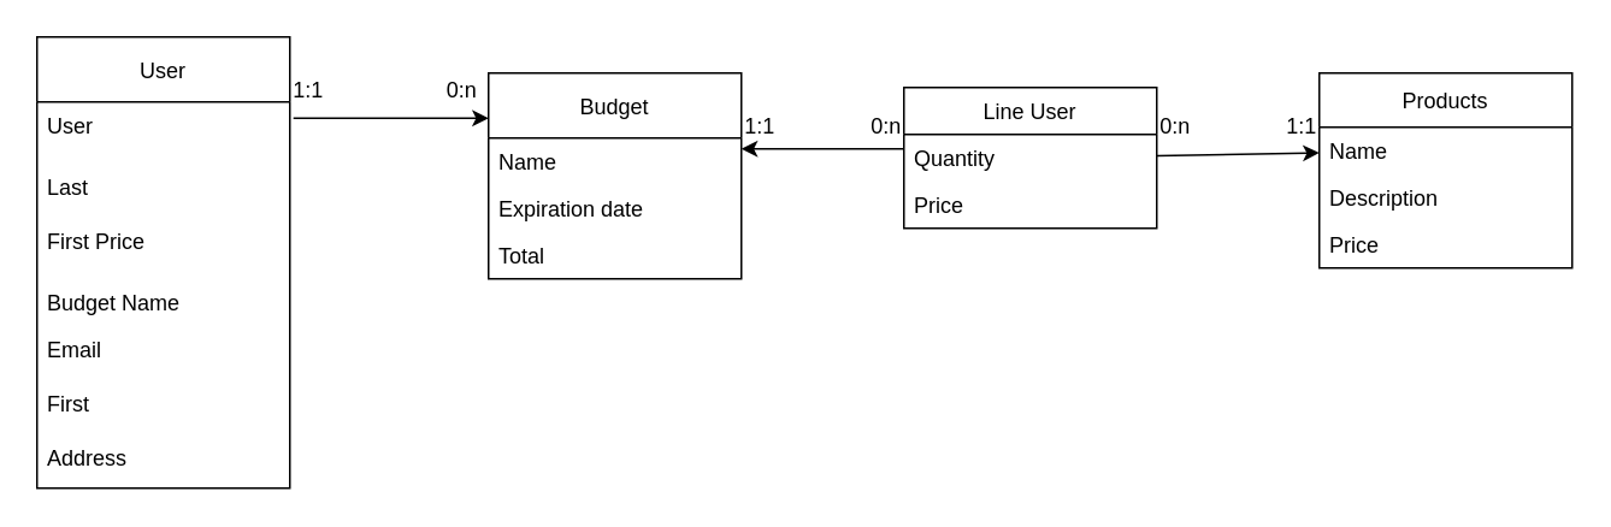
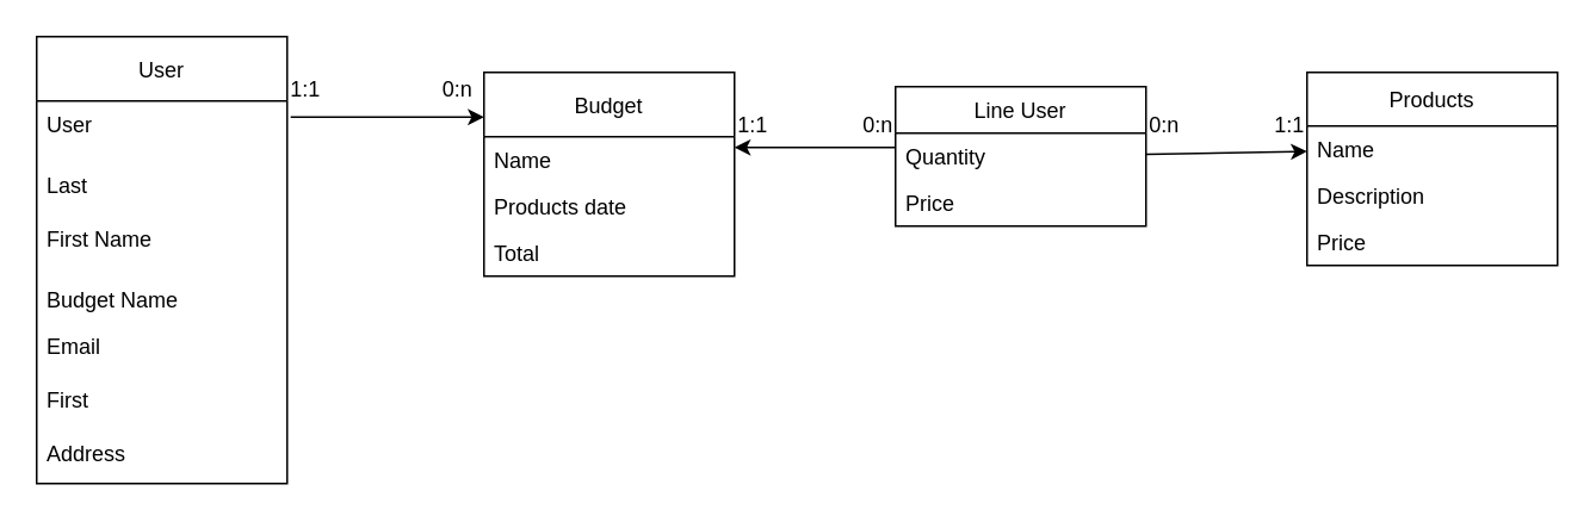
  <mxCell id="0" />
  <mxCell id="1" parent="0" />
  <mxCell id="2" value="" style="edgeStyle=none;rounded=0;orthogonalLoop=1;jettySize=auto;html=1;exitX=1.014;exitY=0.265;exitDx=0;exitDy=0;exitPerimeter=0;" parent="1" source="4" edge="1"><mxGeometry relative="1" as="geometry"><mxPoint x="270" y="65" as="targetPoint" /></mxGeometry></mxCell>
  <mxCell id="3" value="User" style="swimlane;fontStyle=0;childLayout=stackLayout;horizontal=1;startSize=36;fillColor=none;horizontalStack=0;resizeParent=1;resizeParentMax=0;resizeLast=0;collapsible=1;marginBottom=0;" parent="1" vertex="1"><mxGeometry x="20" y="20" width="140" height="250" as="geometry" /></mxCell>
  <mxCell id="4" value="User" style="text;strokeColor=none;fillColor=none;align=left;verticalAlign=top;spacingLeft=4;spacingRight=4;overflow=hidden;rotatable=0;points=[[0,0.5],[1,0.5]];portConstraint=eastwest;" parent="3" vertex="1"><mxGeometry y="36" width="140" height="34" as="geometry" /></mxCell>
  <mxCell id="5" value="Last" style="text;strokeColor=none;fillColor=none;align=left;verticalAlign=top;spacingLeft=4;spacingRight=4;overflow=hidden;rotatable=0;points=[[0,0.5],[1,0.5]];portConstraint=eastwest;" parent="3" vertex="1"><mxGeometry y="70" width="140" height="30" as="geometry" /></mxCell>
- <mxCell id="6" value="First Price" style="text;strokeColor=none;fillColor=none;align=left;verticalAlign=top;spacingLeft=4;spacingRight=4;overflow=hidden;rotatable=0;points=[[0,0.5],[1,0.5]];portConstraint=eastwest;" parent="3" vertex="1"><mxGeometry y="100" width="140" height="34" as="geometry" /></mxCell>
+ <mxCell id="6" value="First Name" style="text;strokeColor=none;fillColor=none;align=left;verticalAlign=top;spacingLeft=4;spacingRight=4;overflow=hidden;rotatable=0;points=[[0,0.5],[1,0.5]];portConstraint=eastwest;" parent="3" vertex="1"><mxGeometry y="100" width="140" height="34" as="geometry" /></mxCell>
  <mxCell id="7" value="Budget Name" style="text;strokeColor=none;fillColor=none;align=left;verticalAlign=top;spacingLeft=4;spacingRight=4;overflow=hidden;rotatable=0;points=[[0,0.5],[1,0.5]];portConstraint=eastwest;" parent="3" vertex="1"><mxGeometry y="134" width="140" height="26" as="geometry" /></mxCell>
  <mxCell id="8" value="Email" style="text;strokeColor=none;fillColor=none;align=left;verticalAlign=top;spacingLeft=4;spacingRight=4;overflow=hidden;rotatable=0;points=[[0,0.5],[1,0.5]];portConstraint=eastwest;" parent="3" vertex="1"><mxGeometry y="160" width="140" height="30" as="geometry" /></mxCell>
  <mxCell id="9" value="First" style="text;strokeColor=none;fillColor=none;align=left;verticalAlign=top;spacingLeft=4;spacingRight=4;overflow=hidden;rotatable=0;points=[[0,0.5],[1,0.5]];portConstraint=eastwest;" parent="3" vertex="1"><mxGeometry y="190" width="140" height="30" as="geometry" /></mxCell>
  <mxCell id="10" value="Address" style="text;strokeColor=none;fillColor=none;align=left;verticalAlign=top;spacingLeft=4;spacingRight=4;overflow=hidden;rotatable=0;points=[[0,0.5],[1,0.5]];portConstraint=eastwest;" parent="3" vertex="1"><mxGeometry y="220" width="140" height="30" as="geometry" /></mxCell>
  <mxCell id="11" value="Budget" style="swimlane;fontStyle=0;childLayout=stackLayout;horizontal=1;startSize=36;fillColor=none;horizontalStack=0;resizeParent=1;resizeParentMax=0;resizeLast=0;collapsible=1;marginBottom=0;" parent="1" vertex="1"><mxGeometry x="270" y="40" width="140" height="114" as="geometry" /></mxCell>
  <mxCell id="12" value="Name" style="text;strokeColor=none;fillColor=none;align=left;verticalAlign=top;spacingLeft=4;spacingRight=4;overflow=hidden;rotatable=0;points=[[0,0.5],[1,0.5]];portConstraint=eastwest;" parent="11" vertex="1"><mxGeometry y="36" width="140" height="26" as="geometry" /></mxCell>
- <mxCell id="13" value="Expiration date" style="text;strokeColor=none;fillColor=none;align=left;verticalAlign=top;spacingLeft=4;spacingRight=4;overflow=hidden;rotatable=0;points=[[0,0.5],[1,0.5]];portConstraint=eastwest;" parent="11" vertex="1"><mxGeometry y="62" width="140" height="26" as="geometry" /></mxCell>
+ <mxCell id="13" value="Products date" style="text;strokeColor=none;fillColor=none;align=left;verticalAlign=top;spacingLeft=4;spacingRight=4;overflow=hidden;rotatable=0;points=[[0,0.5],[1,0.5]];portConstraint=eastwest;" parent="11" vertex="1"><mxGeometry y="62" width="140" height="26" as="geometry" /></mxCell>
  <mxCell id="14" value="Total" style="text;strokeColor=none;fillColor=none;align=left;verticalAlign=top;spacingLeft=4;spacingRight=4;overflow=hidden;rotatable=0;points=[[0,0.5],[1,0.5]];portConstraint=eastwest;" parent="11" vertex="1"><mxGeometry y="88" width="140" height="26" as="geometry" /></mxCell>
  <mxCell id="15" value="Products" style="swimlane;fontStyle=0;childLayout=stackLayout;horizontal=1;startSize=30;fillColor=none;horizontalStack=0;resizeParent=1;resizeParentMax=0;resizeLast=0;collapsible=1;marginBottom=0;" parent="1" vertex="1"><mxGeometry x="730" y="40" width="140" height="108" as="geometry" /></mxCell>
  <mxCell id="16" value="Name" style="text;strokeColor=none;fillColor=none;align=left;verticalAlign=top;spacingLeft=4;spacingRight=4;overflow=hidden;rotatable=0;points=[[0,0.5],[1,0.5]];portConstraint=eastwest;" parent="15" vertex="1"><mxGeometry y="30" width="140" height="26" as="geometry" /></mxCell>
  <mxCell id="17" value="Description" style="text;strokeColor=none;fillColor=none;align=left;verticalAlign=top;spacingLeft=4;spacingRight=4;overflow=hidden;rotatable=0;points=[[0,0.5],[1,0.5]];portConstraint=eastwest;" parent="15" vertex="1"><mxGeometry y="56" width="140" height="26" as="geometry" /></mxCell>
  <mxCell id="18" value="Price" style="text;strokeColor=none;fillColor=none;align=left;verticalAlign=top;spacingLeft=4;spacingRight=4;overflow=hidden;rotatable=0;points=[[0,0.5],[1,0.5]];portConstraint=eastwest;" parent="15" vertex="1"><mxGeometry y="82" width="140" height="26" as="geometry" /></mxCell>
  <mxCell id="19" value="" style="rounded=0;orthogonalLoop=1;jettySize=auto;html=1;align=center;" parent="1" source="21" target="16" edge="1"><mxGeometry relative="1" as="geometry" /></mxCell>
  <mxCell id="20" value="" style="edgeStyle=none;rounded=0;orthogonalLoop=1;jettySize=auto;html=1;entryX=1;entryY=0.231;entryDx=0;entryDy=0;entryPerimeter=0;" parent="1" target="12" edge="1"><mxGeometry relative="1" as="geometry"><mxPoint x="500" y="82" as="sourcePoint" /></mxGeometry></mxCell>
  <mxCell id="21" value="Line User" style="swimlane;fontStyle=0;childLayout=stackLayout;horizontal=1;startSize=26;fillColor=none;horizontalStack=0;resizeParent=1;resizeParentMax=0;resizeLast=0;collapsible=1;marginBottom=0;" parent="1" vertex="1"><mxGeometry x="500" y="48" width="140" height="78" as="geometry" /></mxCell>
  <mxCell id="22" value="Quantity" style="text;strokeColor=none;fillColor=none;align=left;verticalAlign=top;spacingLeft=4;spacingRight=4;overflow=hidden;rotatable=0;points=[[0,0.5],[1,0.5]];portConstraint=eastwest;" parent="21" vertex="1"><mxGeometry y="26" width="140" height="26" as="geometry" /></mxCell>
  <mxCell id="23" value="Price" style="text;strokeColor=none;fillColor=none;align=left;verticalAlign=top;spacingLeft=4;spacingRight=4;overflow=hidden;rotatable=0;points=[[0,0.5],[1,0.5]];portConstraint=eastwest;" parent="21" vertex="1"><mxGeometry y="52" width="140" height="26" as="geometry" /></mxCell>
  <mxCell id="24" value="1:1" style="text;html=1;align=center;verticalAlign=middle;resizable=0;points=[];autosize=1;strokeColor=none;fillColor=none;" parent="1" vertex="1"><mxGeometry x="700" y="55" width="40" height="30" as="geometry" /></mxCell>
  <mxCell id="25" value="0:n" style="text;html=1;align=center;verticalAlign=middle;resizable=0;points=[];autosize=1;strokeColor=none;fillColor=none;" parent="1" vertex="1"><mxGeometry x="630" y="55" width="40" height="30" as="geometry" /></mxCell>
  <mxCell id="26" value="0:n" style="text;html=1;align=center;verticalAlign=middle;resizable=0;points=[];autosize=1;strokeColor=none;fillColor=none;" parent="1" vertex="1"><mxGeometry x="470" y="55" width="40" height="30" as="geometry" /></mxCell>
  <mxCell id="27" value="1:1" style="text;html=1;align=center;verticalAlign=middle;resizable=0;points=[];autosize=1;strokeColor=none;fillColor=none;" parent="1" vertex="1"><mxGeometry x="400" y="55" width="40" height="30" as="geometry" /></mxCell>
  <mxCell id="28" value="0:n" style="text;html=1;align=center;verticalAlign=middle;resizable=0;points=[];autosize=1;strokeColor=none;fillColor=none;" parent="1" vertex="1"><mxGeometry x="235" y="35" width="40" height="30" as="geometry" /></mxCell>
  <mxCell id="29" value="1:1" style="text;html=1;align=center;verticalAlign=middle;resizable=0;points=[];autosize=1;strokeColor=none;fillColor=none;" parent="1" vertex="1"><mxGeometry x="150" y="35" width="40" height="30" as="geometry" /></mxCell>
